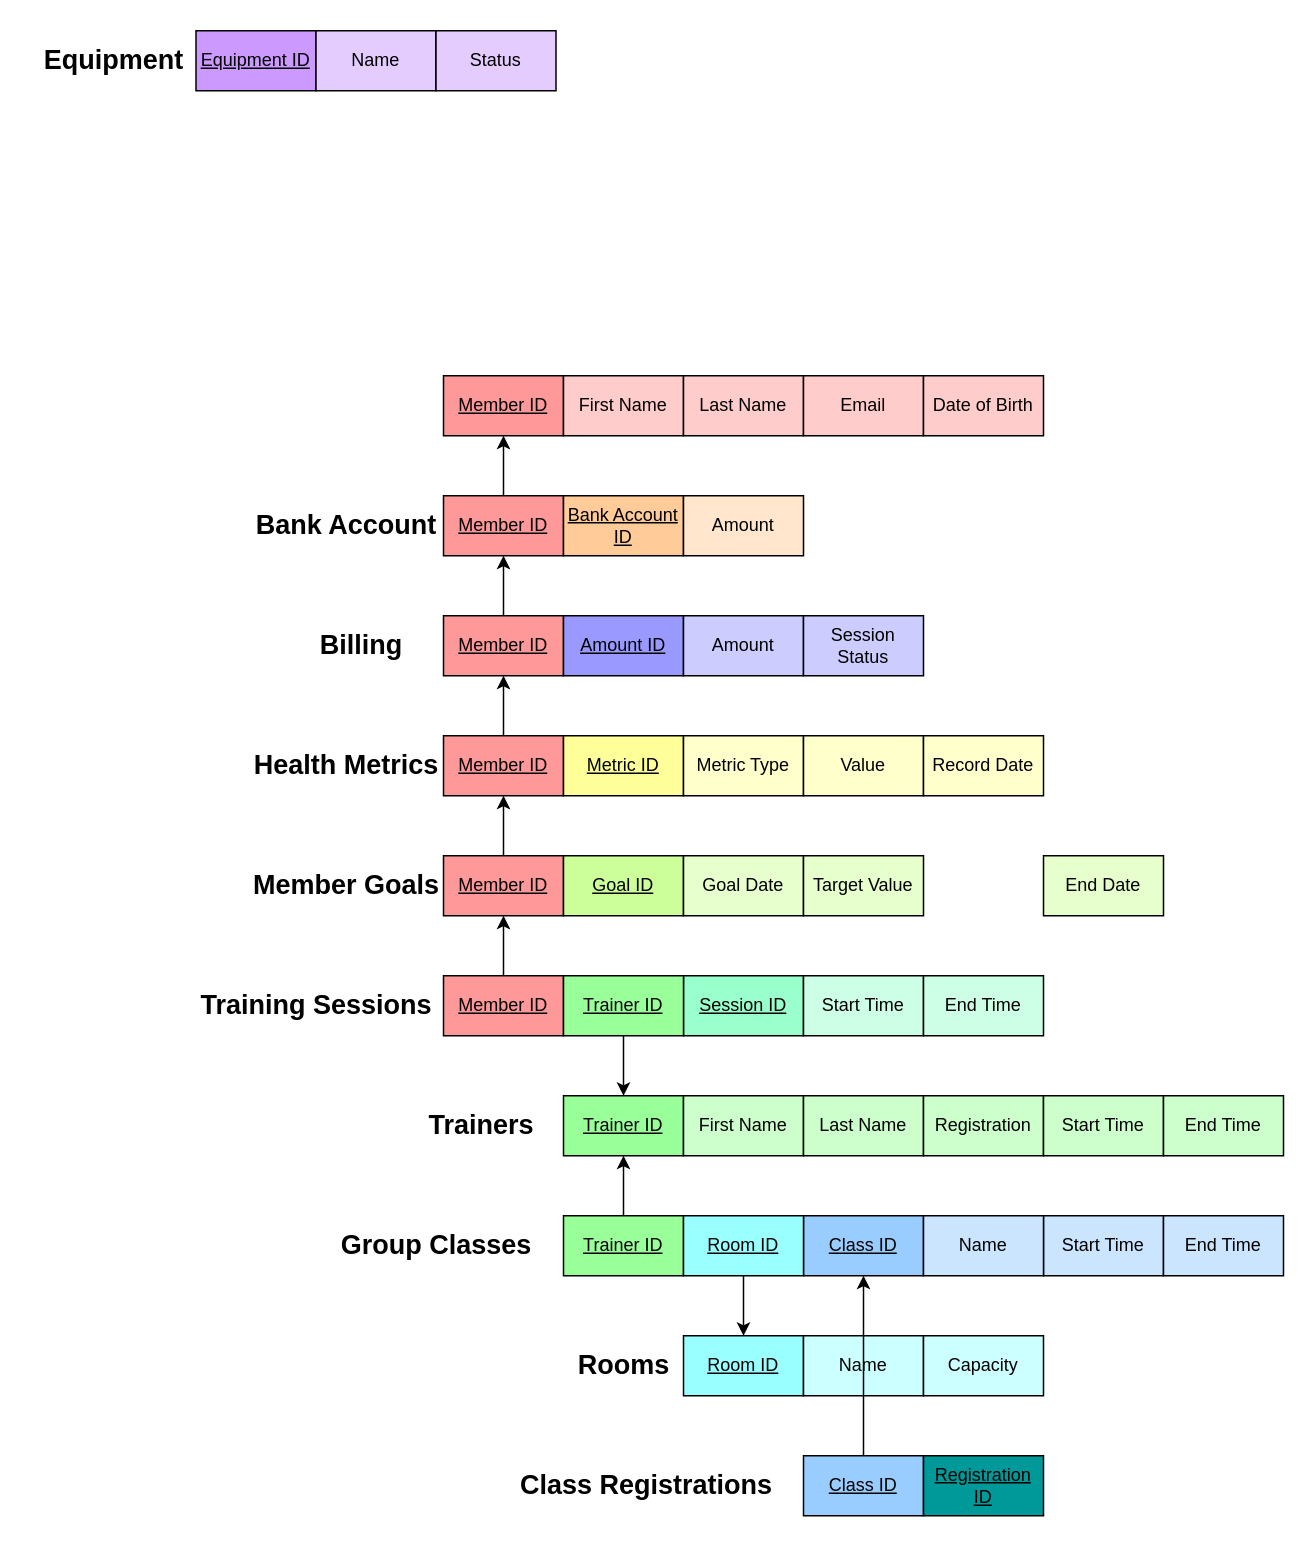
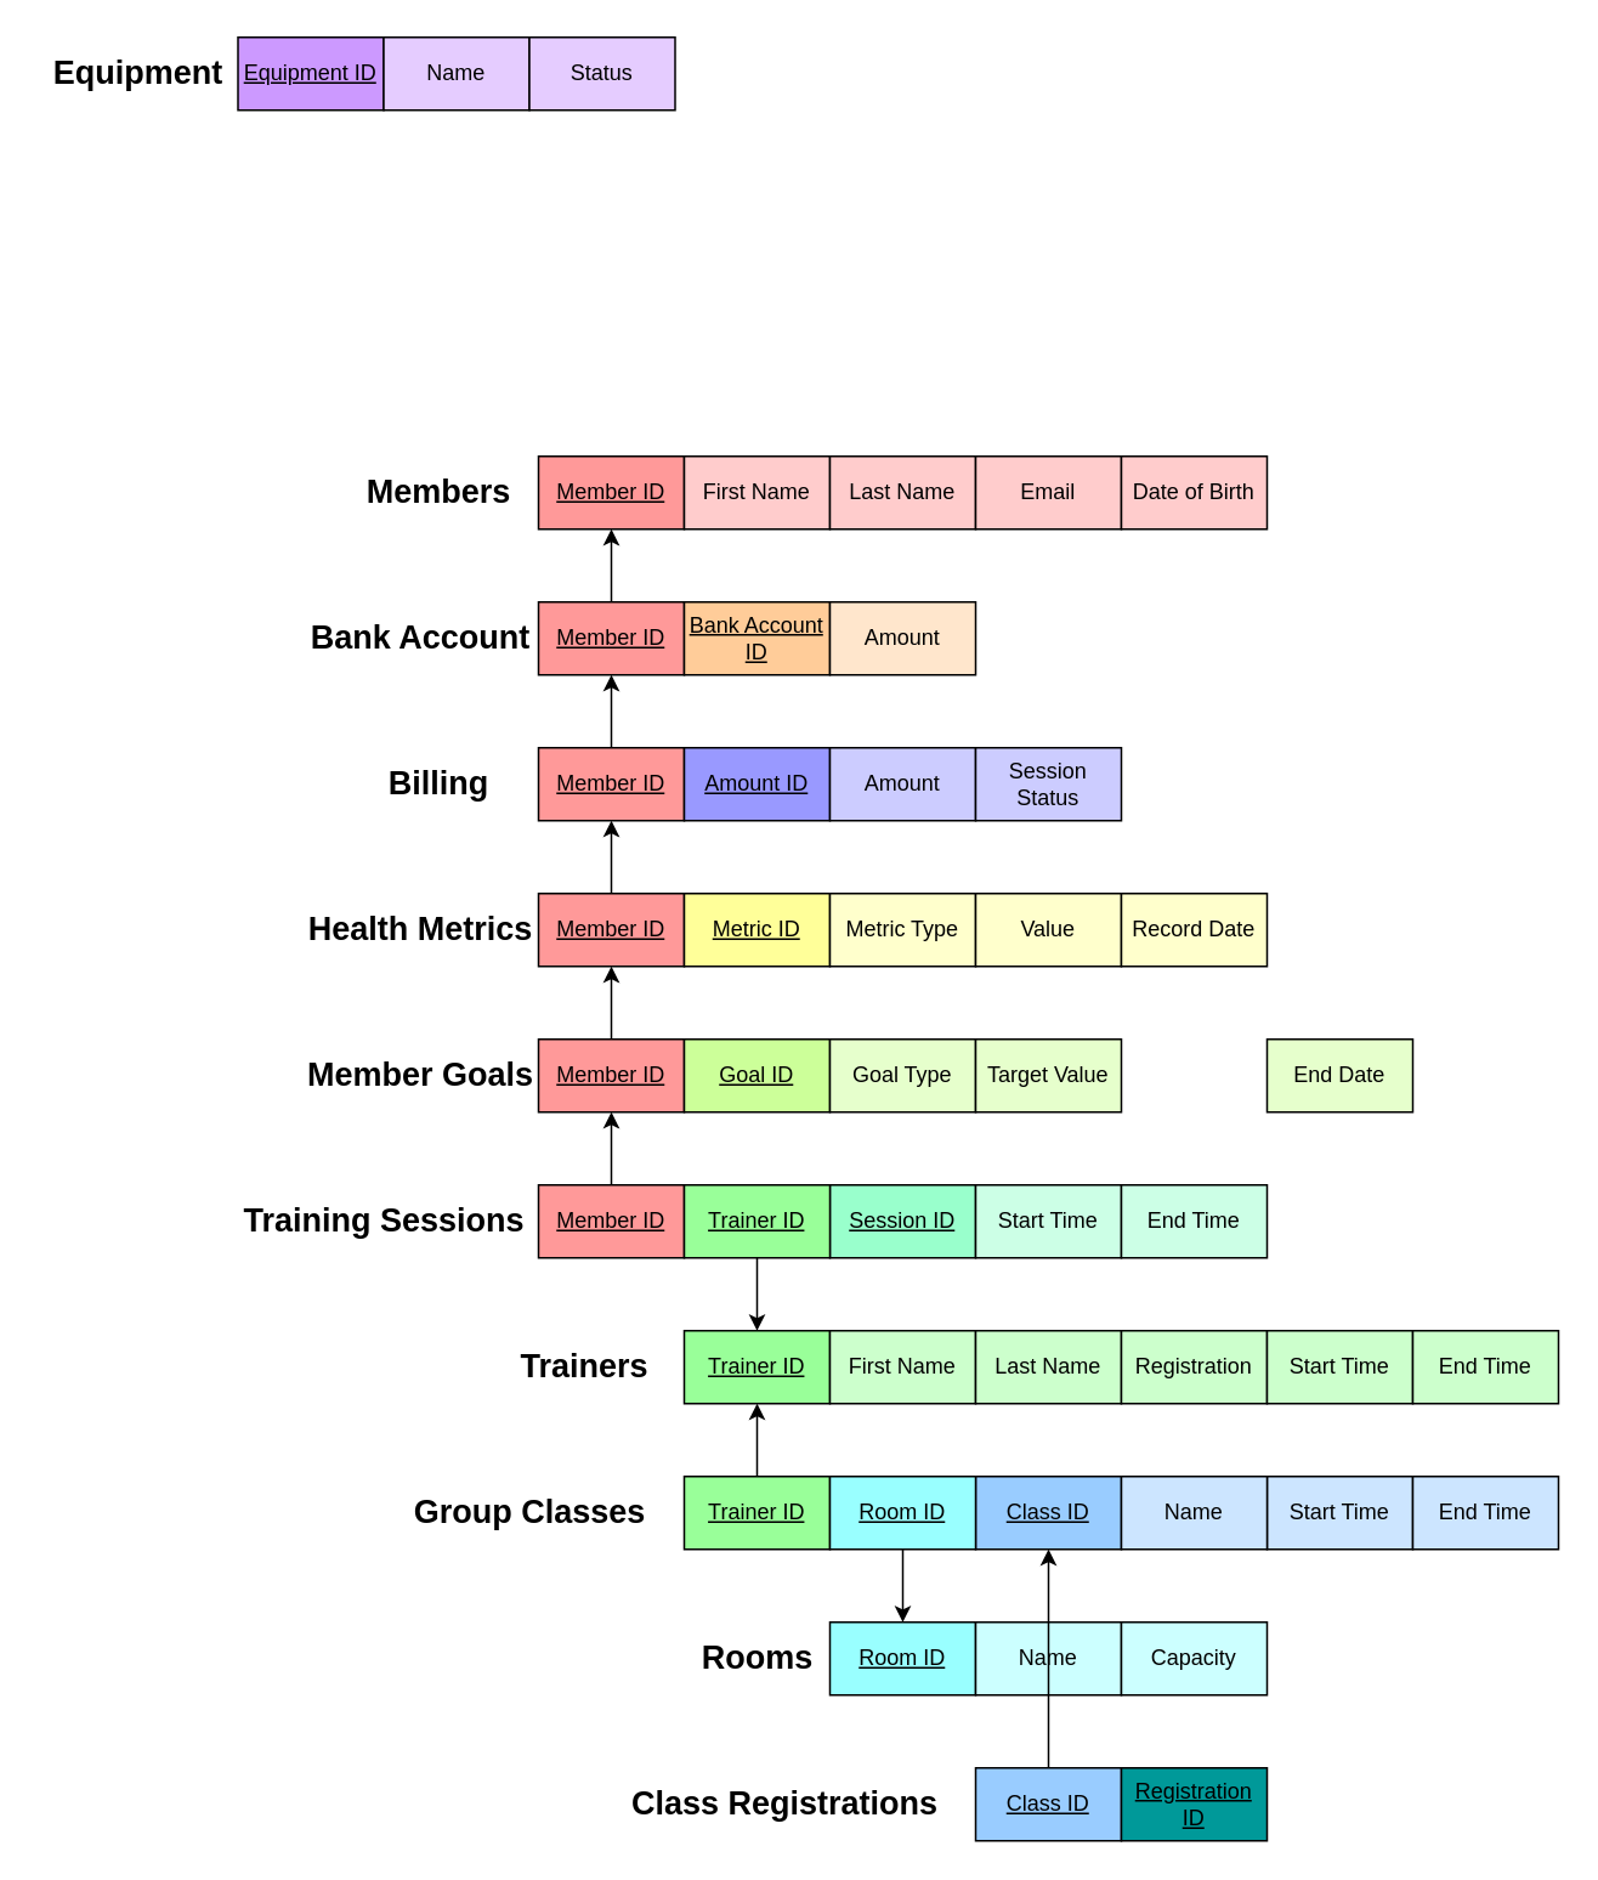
  <mxCell id="0" />
  <mxCell id="1" parent="0" />
  <mxCell id="2" value="&lt;u&gt;Member ID&lt;/u&gt;" style="rounded=0;whiteSpace=wrap;html=1;fillColor=#FF9999;" vertex="1" parent="1"><mxGeometry x="295" y="250" width="80" height="40" as="geometry" /></mxCell>
  <mxCell id="3" value="First Name" style="rounded=0;whiteSpace=wrap;html=1;fillColor=#FFCCCC;" vertex="1" parent="1"><mxGeometry x="375" y="250" width="80" height="40" as="geometry" /></mxCell>
  <mxCell id="4" value="Last Name" style="rounded=0;whiteSpace=wrap;html=1;fillColor=#FFCCCC;" vertex="1" parent="1"><mxGeometry x="455" y="250" width="80" height="40" as="geometry" /></mxCell>
  <mxCell id="5" value="Email" style="rounded=0;whiteSpace=wrap;html=1;fillColor=#FFCCCC;" vertex="1" parent="1"><mxGeometry x="535" y="250" width="80" height="40" as="geometry" /></mxCell>
  <mxCell id="6" value="Date of Birth" style="rounded=0;whiteSpace=wrap;html=1;fillColor=#FFCCCC;" vertex="1" parent="1"><mxGeometry x="615" y="250" width="80" height="40" as="geometry" /></mxCell>
+ <mxCell id="7" value="Members" style="text;html=1;align=center;verticalAlign=middle;resizable=0;points=[];autosize=1;strokeColor=none;fillColor=none;fontStyle=1;fontSize=18;" vertex="1" parent="1"><mxGeometry x="190" y="250" width="100" height="40" as="geometry" /></mxCell>
  <mxCell id="8" style="edgeStyle=orthogonalEdgeStyle;rounded=0;orthogonalLoop=1;jettySize=auto;html=1;entryX=0.5;entryY=1;entryDx=0;entryDy=0;" edge="1" parent="1" source="9" target="2"><mxGeometry relative="1" as="geometry" /></mxCell>
  <mxCell id="9" value="&lt;u&gt;Member ID&lt;/u&gt;" style="rounded=0;whiteSpace=wrap;html=1;fillColor=#FF9999;" vertex="1" parent="1"><mxGeometry x="295" y="330" width="80" height="40" as="geometry" /></mxCell>
  <mxCell id="10" value="Bank Account ID" style="rounded=0;whiteSpace=wrap;html=1;fillColor=#FFCC99;fontStyle=4" vertex="1" parent="1"><mxGeometry x="375" y="330" width="80" height="40" as="geometry" /></mxCell>
  <mxCell id="11" value="Amount" style="rounded=0;whiteSpace=wrap;html=1;fillColor=#FFE6CC;" vertex="1" parent="1"><mxGeometry x="455" y="330" width="80" height="40" as="geometry" /></mxCell>
  <mxCell id="12" value="Bank Account" style="text;html=1;align=center;verticalAlign=middle;resizable=0;points=[];autosize=1;strokeColor=none;fillColor=none;fontStyle=1;fontSize=18;" vertex="1" parent="1"><mxGeometry x="165" y="330" width="130" height="40" as="geometry" /></mxCell>
  <mxCell id="13" style="edgeStyle=orthogonalEdgeStyle;rounded=0;orthogonalLoop=1;jettySize=auto;html=1;entryX=0.5;entryY=1;entryDx=0;entryDy=0;" edge="1" parent="1" source="14" target="60"><mxGeometry relative="1" as="geometry" /></mxCell>
  <mxCell id="14" value="&lt;u&gt;Member ID&lt;/u&gt;" style="rounded=0;whiteSpace=wrap;html=1;fillColor=#FF9999;" vertex="1" parent="1"><mxGeometry x="295" y="490" width="80" height="40" as="geometry" /></mxCell>
  <mxCell id="15" value="Metric ID" style="rounded=0;whiteSpace=wrap;html=1;fillColor=#FFFF99;fontStyle=4" vertex="1" parent="1"><mxGeometry x="375" y="490" width="80" height="40" as="geometry" /></mxCell>
  <mxCell id="16" value="Metric Type" style="rounded=0;whiteSpace=wrap;html=1;fillColor=#FFFFCC;" vertex="1" parent="1"><mxGeometry x="455" y="490" width="80" height="40" as="geometry" /></mxCell>
  <mxCell id="17" value="Health Metrics" style="text;html=1;align=center;verticalAlign=middle;resizable=0;points=[];autosize=1;strokeColor=none;fillColor=none;fontStyle=1;fontSize=18;" vertex="1" parent="1"><mxGeometry x="160" y="490" width="140" height="40" as="geometry" /></mxCell>
  <mxCell id="18" value="Value" style="rounded=0;whiteSpace=wrap;html=1;fillColor=#FFFFCC;" vertex="1" parent="1"><mxGeometry x="535" y="490" width="80" height="40" as="geometry" /></mxCell>
  <mxCell id="19" value="Record Date" style="rounded=0;whiteSpace=wrap;html=1;fillColor=#FFFFCC;" vertex="1" parent="1"><mxGeometry x="615" y="490" width="80" height="40" as="geometry" /></mxCell>
  <mxCell id="20" style="edgeStyle=orthogonalEdgeStyle;rounded=0;orthogonalLoop=1;jettySize=auto;html=1;entryX=0.5;entryY=1;entryDx=0;entryDy=0;" edge="1" parent="1" source="21" target="14"><mxGeometry relative="1" as="geometry" /></mxCell>
  <mxCell id="21" value="&lt;u&gt;Member ID&lt;/u&gt;" style="rounded=0;whiteSpace=wrap;html=1;fillColor=#FF9999;" vertex="1" parent="1"><mxGeometry x="295" y="570" width="80" height="40" as="geometry" /></mxCell>
  <mxCell id="22" value="Goal ID" style="rounded=0;whiteSpace=wrap;html=1;fillColor=#CCFF99;fontStyle=4" vertex="1" parent="1"><mxGeometry x="375" y="570" width="80" height="40" as="geometry" /></mxCell>
- <mxCell id="23" value="Goal Date" style="rounded=0;whiteSpace=wrap;html=1;fillColor=#E6FFCC;" vertex="1" parent="1"><mxGeometry x="455" y="570" width="80" height="40" as="geometry" /></mxCell>
+ <mxCell id="23" value="Goal Type" style="rounded=0;whiteSpace=wrap;html=1;fillColor=#E6FFCC;" vertex="1" parent="1"><mxGeometry x="455" y="570" width="80" height="40" as="geometry" /></mxCell>
  <mxCell id="24" value="Member Goals" style="text;html=1;align=center;verticalAlign=middle;resizable=0;points=[];autosize=1;strokeColor=none;fillColor=none;fontStyle=1;fontSize=18;" vertex="1" parent="1"><mxGeometry x="160" y="570" width="140" height="40" as="geometry" /></mxCell>
  <mxCell id="25" value="Target Value" style="rounded=0;whiteSpace=wrap;html=1;fillColor=#E6FFCC;" vertex="1" parent="1"><mxGeometry x="535" y="570" width="80" height="40" as="geometry" /></mxCell>
  <mxCell id="26" value="End Date" style="rounded=0;whiteSpace=wrap;html=1;fillColor=#E6FFCC;" vertex="1" parent="1"><mxGeometry x="695" y="570" width="80" height="40" as="geometry" /></mxCell>
  <mxCell id="27" value="&lt;u&gt;Trainer ID&lt;/u&gt;" style="rounded=0;whiteSpace=wrap;html=1;fillColor=#99FF99;" vertex="1" parent="1"><mxGeometry x="375" y="730" width="80" height="40" as="geometry" /></mxCell>
  <mxCell id="28" value="First Name" style="rounded=0;whiteSpace=wrap;html=1;fillColor=#CCFFCC;" vertex="1" parent="1"><mxGeometry x="455" y="730" width="80" height="40" as="geometry" /></mxCell>
  <mxCell id="29" value="Last Name" style="rounded=0;whiteSpace=wrap;html=1;fillColor=#CCFFCC;" vertex="1" parent="1"><mxGeometry x="535" y="730" width="80" height="40" as="geometry" /></mxCell>
  <mxCell id="30" value="Registration" style="rounded=0;whiteSpace=wrap;html=1;fillColor=#CCFFCC;" vertex="1" parent="1"><mxGeometry x="615" y="730" width="80" height="40" as="geometry" /></mxCell>
  <mxCell id="31" value="Start Time" style="rounded=0;whiteSpace=wrap;html=1;fillColor=#CCFFCC;" vertex="1" parent="1"><mxGeometry x="695" y="730" width="80" height="40" as="geometry" /></mxCell>
  <mxCell id="32" value="Trainers" style="text;html=1;align=center;verticalAlign=middle;resizable=0;points=[];autosize=1;strokeColor=none;fillColor=none;fontStyle=1;fontSize=18;" vertex="1" parent="1"><mxGeometry x="275" y="730" width="90" height="40" as="geometry" /></mxCell>
  <mxCell id="33" value="End Time" style="rounded=0;whiteSpace=wrap;html=1;fillColor=#CCFFCC;" vertex="1" parent="1"><mxGeometry x="775" y="730" width="80" height="40" as="geometry" /></mxCell>
  <mxCell id="34" style="edgeStyle=orthogonalEdgeStyle;rounded=0;orthogonalLoop=1;jettySize=auto;html=1;entryX=0.5;entryY=1;entryDx=0;entryDy=0;" edge="1" parent="1" source="35" target="21"><mxGeometry relative="1" as="geometry" /></mxCell>
  <mxCell id="35" value="&lt;u&gt;Member ID&lt;/u&gt;" style="rounded=0;whiteSpace=wrap;html=1;fillColor=#FF9999;" vertex="1" parent="1"><mxGeometry x="295" y="650" width="80" height="40" as="geometry" /></mxCell>
  <mxCell id="36" value="Session ID" style="rounded=0;whiteSpace=wrap;html=1;fillColor=#99FFCC;fontStyle=4" vertex="1" parent="1"><mxGeometry x="455" y="650" width="80" height="40" as="geometry" /></mxCell>
  <mxCell id="37" value="Start Time" style="rounded=0;whiteSpace=wrap;html=1;fillColor=#CCFFE6;" vertex="1" parent="1"><mxGeometry x="535" y="650" width="80" height="40" as="geometry" /></mxCell>
  <mxCell id="38" value="End Time" style="rounded=0;whiteSpace=wrap;html=1;fillColor=#CCFFE6;" vertex="1" parent="1"><mxGeometry x="615" y="650" width="80" height="40" as="geometry" /></mxCell>
  <mxCell id="39" value="Training Sessions" style="text;html=1;align=center;verticalAlign=middle;resizable=0;points=[];autosize=1;strokeColor=none;fillColor=none;fontStyle=1;fontSize=18;" vertex="1" parent="1"><mxGeometry x="125" y="650" width="170" height="40" as="geometry" /></mxCell>
  <mxCell id="40" style="edgeStyle=orthogonalEdgeStyle;rounded=0;orthogonalLoop=1;jettySize=auto;html=1;entryX=0.5;entryY=0;entryDx=0;entryDy=0;" edge="1" parent="1" source="41" target="27"><mxGeometry relative="1" as="geometry" /></mxCell>
  <mxCell id="41" value="&lt;u&gt;Trainer ID&lt;/u&gt;" style="rounded=0;whiteSpace=wrap;html=1;fillColor=#99FF99;" vertex="1" parent="1"><mxGeometry x="375" y="650" width="80" height="40" as="geometry" /></mxCell>
  <mxCell id="42" value="&lt;u&gt;Room ID&lt;/u&gt;" style="rounded=0;whiteSpace=wrap;html=1;fillColor=#99FFFF;" vertex="1" parent="1"><mxGeometry x="455" y="890" width="80" height="40" as="geometry" /></mxCell>
  <mxCell id="43" value="Name" style="rounded=0;whiteSpace=wrap;html=1;fillColor=#CCFFFF;" vertex="1" parent="1"><mxGeometry x="535" y="890" width="80" height="40" as="geometry" /></mxCell>
  <mxCell id="44" value="Capacity" style="rounded=0;whiteSpace=wrap;html=1;fillColor=#CCFFFF;" vertex="1" parent="1"><mxGeometry x="615" y="890" width="80" height="40" as="geometry" /></mxCell>
  <mxCell id="45" value="Rooms" style="text;html=1;align=center;verticalAlign=middle;resizable=0;points=[];autosize=1;strokeColor=none;fillColor=none;fontStyle=1;fontSize=18;" vertex="1" parent="1"><mxGeometry x="375" y="890" width="80" height="40" as="geometry" /></mxCell>
  <mxCell id="46" value="Class ID" style="rounded=0;whiteSpace=wrap;html=1;fillColor=#99CCFF;fontStyle=4" vertex="1" parent="1"><mxGeometry x="535" y="810" width="80" height="40" as="geometry" /></mxCell>
  <mxCell id="47" value="Start Time" style="rounded=0;whiteSpace=wrap;html=1;fillColor=#CCE5FF;" vertex="1" parent="1"><mxGeometry x="695" y="810" width="80" height="40" as="geometry" /></mxCell>
  <mxCell id="48" value="End Time" style="rounded=0;whiteSpace=wrap;html=1;fillColor=#CCE5FF;" vertex="1" parent="1"><mxGeometry x="775" y="810" width="80" height="40" as="geometry" /></mxCell>
  <mxCell id="49" value="Group Classes" style="text;html=1;align=center;verticalAlign=middle;resizable=0;points=[];autosize=1;strokeColor=none;fillColor=none;fontStyle=1;fontSize=18;" vertex="1" parent="1"><mxGeometry x="220" y="810" width="140" height="40" as="geometry" /></mxCell>
  <mxCell id="50" style="edgeStyle=orthogonalEdgeStyle;rounded=0;orthogonalLoop=1;jettySize=auto;html=1;entryX=0.5;entryY=1;entryDx=0;entryDy=0;" edge="1" parent="1" source="51" target="27"><mxGeometry relative="1" as="geometry" /></mxCell>
  <mxCell id="51" value="&lt;u&gt;Trainer ID&lt;/u&gt;" style="rounded=0;whiteSpace=wrap;html=1;fillColor=#99FF99;" vertex="1" parent="1"><mxGeometry x="375" y="810" width="80" height="40" as="geometry" /></mxCell>
  <mxCell id="52" style="edgeStyle=orthogonalEdgeStyle;rounded=0;orthogonalLoop=1;jettySize=auto;html=1;entryX=0.5;entryY=0;entryDx=0;entryDy=0;" edge="1" parent="1" source="53" target="42"><mxGeometry relative="1" as="geometry" /></mxCell>
  <mxCell id="53" value="&lt;u&gt;Room ID&lt;/u&gt;" style="rounded=0;whiteSpace=wrap;html=1;fillColor=#99FFFF;" vertex="1" parent="1"><mxGeometry x="455" y="810" width="80" height="40" as="geometry" /></mxCell>
  <mxCell id="54" value="Name" style="rounded=0;whiteSpace=wrap;html=1;fillColor=#CCE5FF;" vertex="1" parent="1"><mxGeometry x="615" y="810" width="80" height="40" as="geometry" /></mxCell>
  <mxCell id="55" style="edgeStyle=orthogonalEdgeStyle;rounded=0;orthogonalLoop=1;jettySize=auto;html=1;entryX=0.5;entryY=1;entryDx=0;entryDy=0;" edge="1" parent="1" source="56" target="46"><mxGeometry relative="1" as="geometry" /></mxCell>
  <mxCell id="56" value="Class ID" style="rounded=0;whiteSpace=wrap;html=1;fillColor=#99CCFF;fontStyle=4" vertex="1" parent="1"><mxGeometry x="535" y="970" width="80" height="40" as="geometry" /></mxCell>
  <mxCell id="57" value="Class Registrations" style="text;html=1;align=center;verticalAlign=middle;resizable=0;points=[];autosize=1;strokeColor=none;fillColor=none;fontStyle=1;fontSize=18;" vertex="1" parent="1"><mxGeometry x="340" y="970" width="180" height="40" as="geometry" /></mxCell>
  <mxCell id="58" value="Registration ID" style="rounded=0;whiteSpace=wrap;html=1;fillColor=#009999;fontStyle=4" vertex="1" parent="1"><mxGeometry x="615" y="970" width="80" height="40" as="geometry" /></mxCell>
  <mxCell id="59" style="edgeStyle=orthogonalEdgeStyle;rounded=0;orthogonalLoop=1;jettySize=auto;html=1;entryX=0.5;entryY=1;entryDx=0;entryDy=0;" edge="1" parent="1" source="60" target="9"><mxGeometry relative="1" as="geometry" /></mxCell>
  <mxCell id="60" value="&lt;u&gt;Member ID&lt;/u&gt;" style="rounded=0;whiteSpace=wrap;html=1;fillColor=#FF9999;" vertex="1" parent="1"><mxGeometry x="295" y="410" width="80" height="40" as="geometry" /></mxCell>
  <mxCell id="61" value="Amount ID" style="rounded=0;whiteSpace=wrap;html=1;fillColor=#9999FF;fontStyle=4" vertex="1" parent="1"><mxGeometry x="375" y="410" width="80" height="40" as="geometry" /></mxCell>
  <mxCell id="62" value="Amount" style="rounded=0;whiteSpace=wrap;html=1;fillColor=#CCCCFF;" vertex="1" parent="1"><mxGeometry x="455" y="410" width="80" height="40" as="geometry" /></mxCell>
  <mxCell id="63" value="Session Status" style="rounded=0;whiteSpace=wrap;html=1;fillColor=#CCCCFF;" vertex="1" parent="1"><mxGeometry x="535" y="410" width="80" height="40" as="geometry" /></mxCell>
  <mxCell id="64" value="Billing" style="text;html=1;align=center;verticalAlign=middle;resizable=0;points=[];autosize=1;strokeColor=none;fillColor=none;fontStyle=1;fontSize=18;" vertex="1" parent="1"><mxGeometry x="205" y="410" width="70" height="40" as="geometry" /></mxCell>
  <mxCell id="65" value="&lt;u&gt;Equipment ID&lt;/u&gt;" style="rounded=0;whiteSpace=wrap;html=1;fillColor=#CC99FF;" vertex="1" parent="1"><mxGeometry x="130" y="20" width="80" height="40" as="geometry" /></mxCell>
  <mxCell id="66" value="Name" style="rounded=0;whiteSpace=wrap;html=1;fillColor=#E5CCFF;" vertex="1" parent="1"><mxGeometry x="210" y="20" width="80" height="40" as="geometry" /></mxCell>
  <mxCell id="67" value="Status" style="rounded=0;whiteSpace=wrap;html=1;fillColor=#E5CCFF;" vertex="1" parent="1"><mxGeometry x="290" y="20" width="80" height="40" as="geometry" /></mxCell>
  <mxCell id="68" value="Equipment" style="text;html=1;align=center;verticalAlign=middle;resizable=0;points=[];autosize=1;strokeColor=none;fillColor=none;fontStyle=1;fontSize=18;" vertex="1" parent="1"><mxGeometry x="20" y="20" width="110" height="40" as="geometry" /></mxCell>
